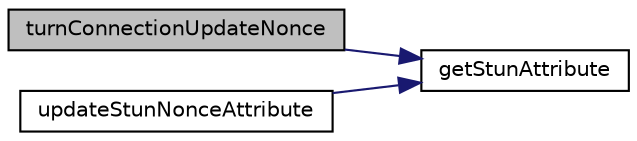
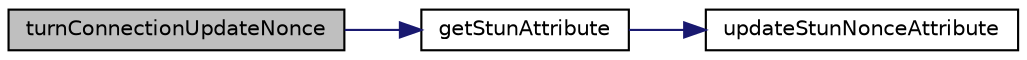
  digraph {
    rankdir=LR
    node [color=black fillcolor=white fontname=Helvetica fontsize=10 shape=record style=filled]
    edge [color=midnightblue fontname=Helvetica fontsize=10 labelfontname=Helvetica labelfontsize=10 style=solid]
    n1 [fillcolor=grey75 fontcolor=black height=0.2 label=turnConnectionUpdateNonce width=0.4]
    n2 [height=0.2 label=getStunAttribute width=0.4]
    n3 [height=0.2 label=updateStunNonceAttribute width=0.4]
    n1 -> n2
-   n3 -> n2
+   n2 -> n3
  }
